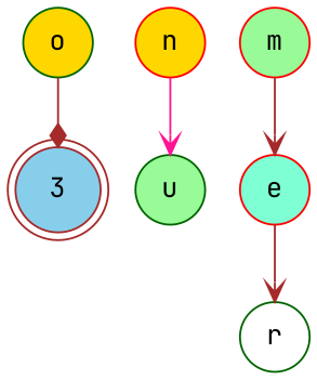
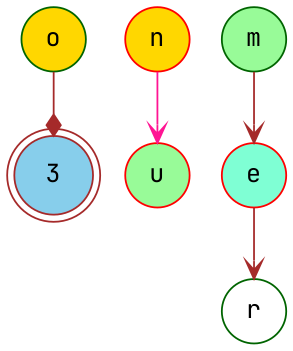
  digraph {
    fontname="JetBrains Mono"
    node [color=darkgreen fillcolor=palegreen fontname="JetBrains Mono" shape=circle style=filled]
    edge [arrowhead=vee color=brown fontname="JetBrains Mono"]
    3 [color=brown fillcolor=skyblue shape=doublecircle]
-   u
+   u [color=red]
    n [color=red fillcolor=gold]
-   m [color=red]
+   m
    e [color=red fillcolor=aquamarine]
    r [fillcolor=white]
    o [fillcolor=gold]
    n -> u [color=deeppink]
    m -> e
    e -> r
    o -> 3 [arrowhead=diamond]
  }
